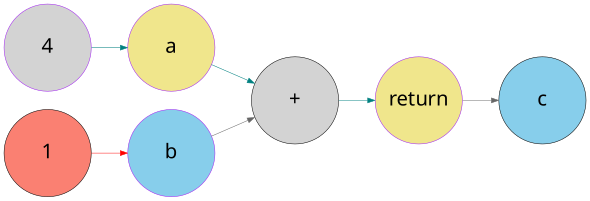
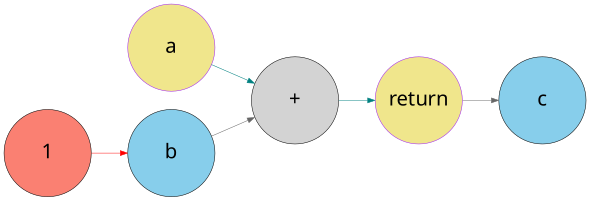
  digraph {
    fontcolor=black
    fontname="HelveticaNeue-Thin"
    fontsize=20
    rankdir=LR
    node [color=purple fillcolor=lightgrey fixedsize=true fontcolor=black fontname="HelveticaNeue-Thin" fontsize=20 penwidth=0.5 shape=circle style=filled]
    edge [arrowsize=0.7 color=teal fontcolor=black fontname="HelveticaNeue-Thin" fontsize=20 penwidth=0.5 splines=line style=solid]
    n1 [color=black height=1.2 label="+" width=1.2]
    return [fillcolor=khaki height=1.2 width=1.2]
    c [color=black fillcolor=skyblue height=1.2 width=1.2]
    a [fillcolor=khaki height=1.2 width=1.2]
-   b [fillcolor=skyblue height=1.2 width=1.2]
-   4 [height=1.2 width=1.2]
+   b [color=black fillcolor=skyblue height=1.2 width=1.2]
    n7 [color=black fillcolor=salmon height=1.2 label=1 width=1.2]
    n1 -> return
    return -> c [color=gray40]
    a -> n1
    b -> n1 [color=gray40]
-   4 -> a [style=bold]
    n7 -> b [color=red style=bold]
  }
